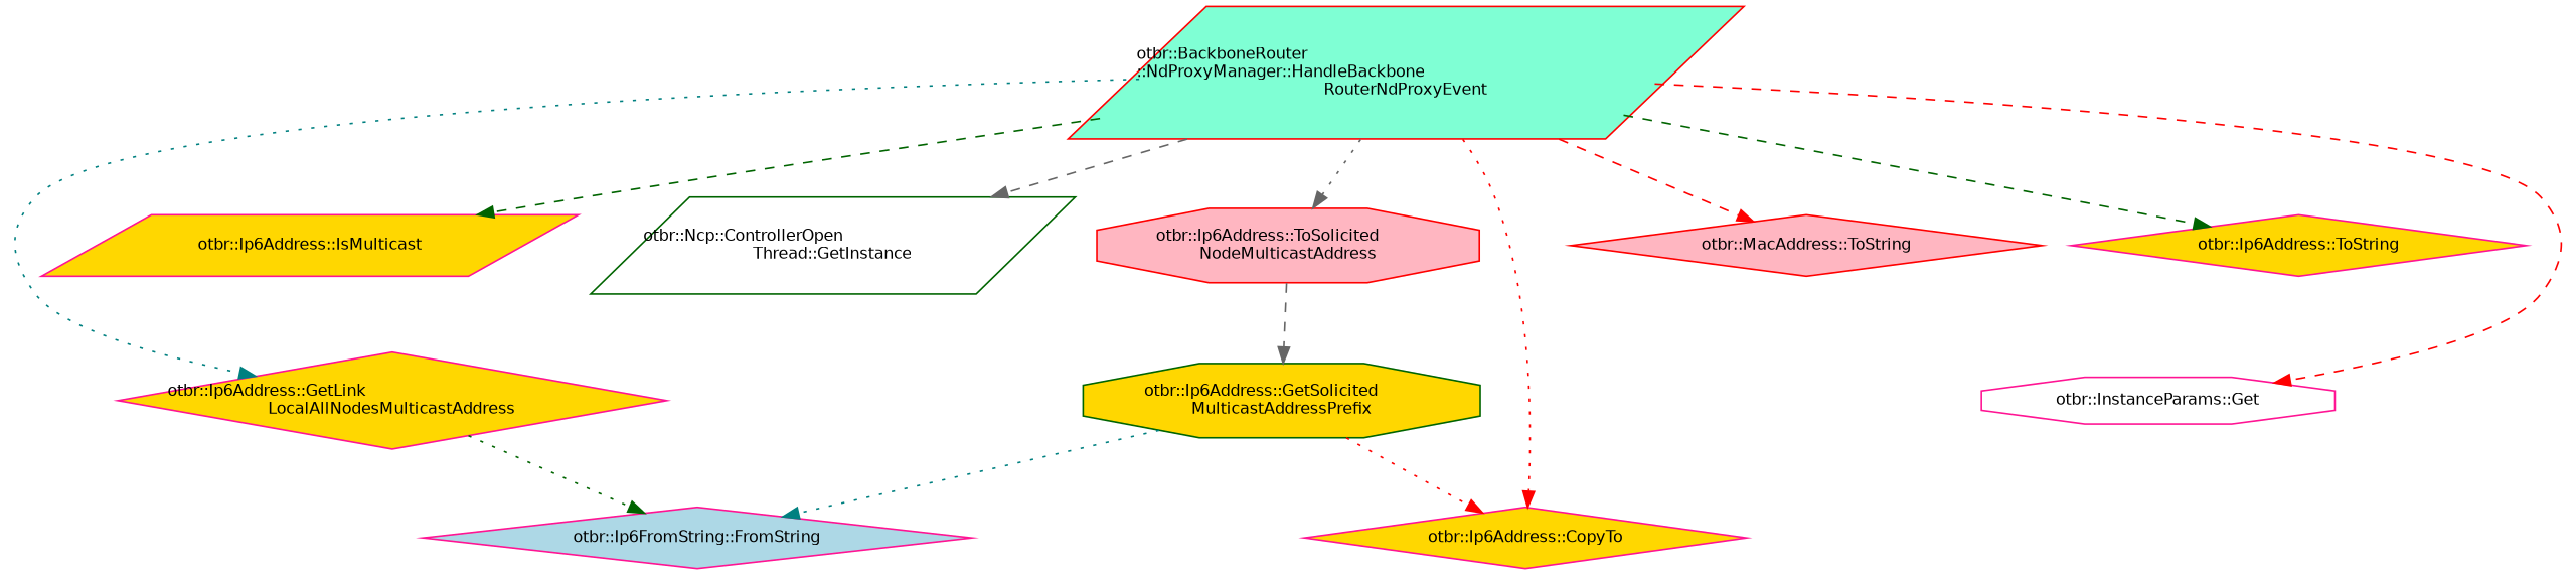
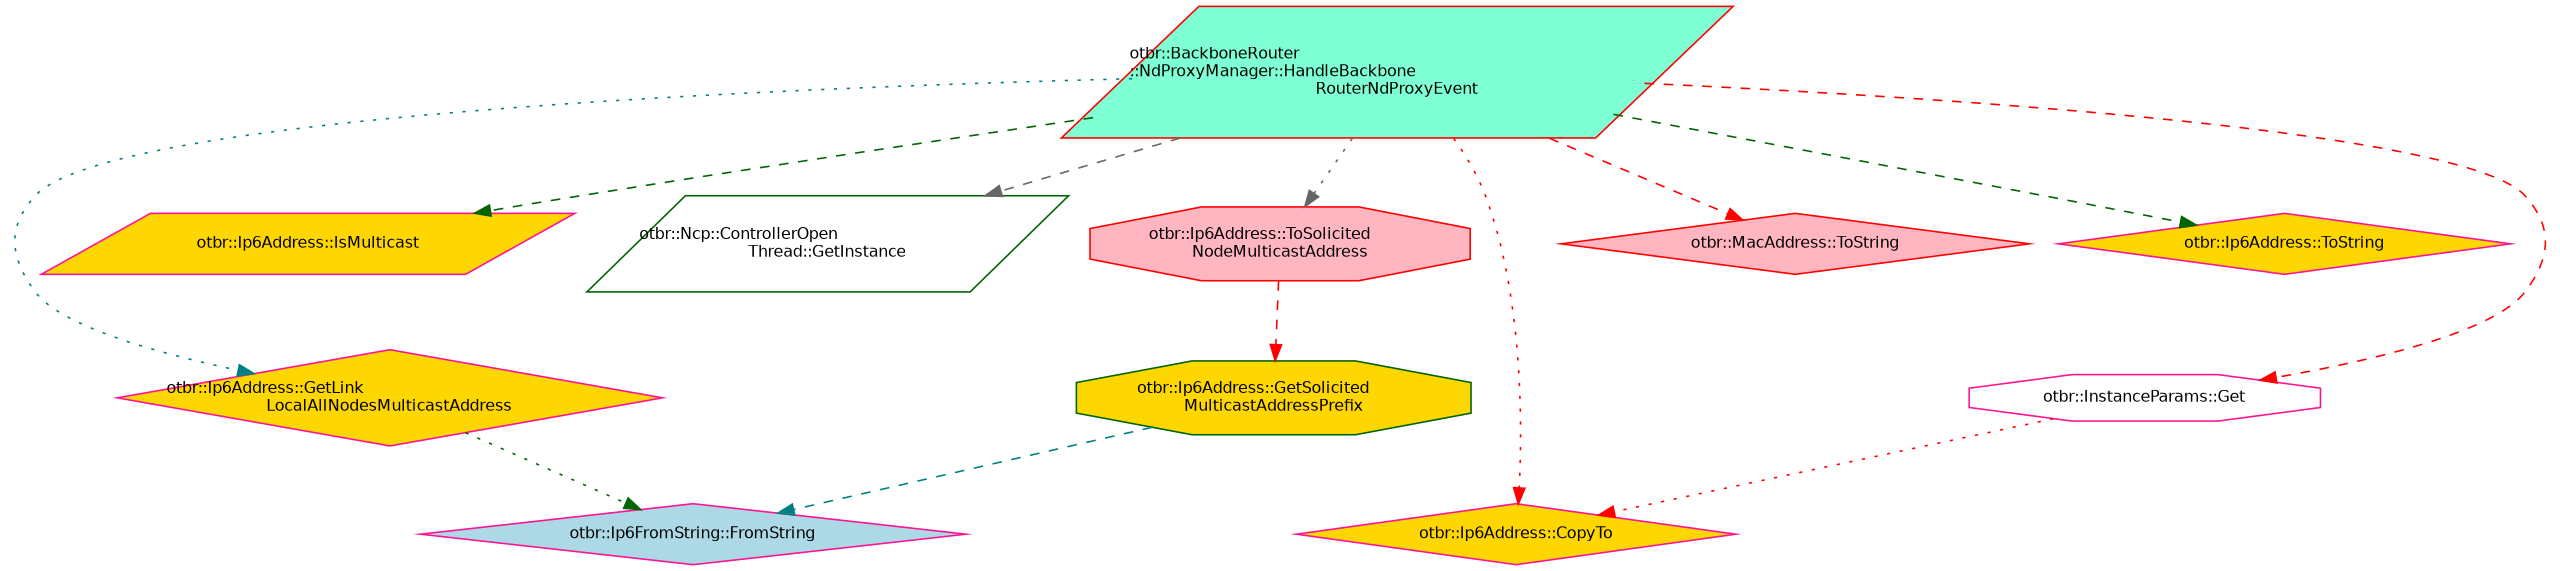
  digraph {
    rankdir=TB
    node [color=deeppink fillcolor=gold fontname=Helvetica fontsize=10 shape=diamond style=filled]
    edge [color=red fontname=Helvetica fontsize=10 labelfontname=Helvetica labelfontsize=10 style=dotted]
    n1 [color=red fillcolor=aquamarine fontcolor=black height=0.2 label="otbr::BackboneRouter\l::NdProxyManager::HandleBackbone\lRouterNdProxyEvent" shape=parallelogram width=0.4]
    n2 [height=0.2 label="otbr::Ip6Address::GetLink\lLocalAllNodesMulticastAddress" width=0.4]
    n3 [height=0.2 label="otbr::Ip6Address::IsMulticast" shape=parallelogram width=0.4]
    n4 [color=darkgreen fillcolor=white height=0.2 label="otbr::Ncp::ControllerOpen\lThread::GetInstance" shape=parallelogram width=0.4]
    n5 [height=0.2 label="otbr::Ip6Address::CopyTo" width=0.4]
    n6 [fillcolor=white height=0.2 label="otbr::InstanceParams::Get" shape=octagon width=0.4]
    n7 [color=red fillcolor=lightpink height=0.2 label="otbr::MacAddress::ToString" width=0.4]
    n8 [height=0.2 label="otbr::Ip6Address::ToString" width=0.4]
    n9 [color=red fillcolor=lightpink height=0.2 label="otbr::Ip6Address::ToSolicited\lNodeMulticastAddress" shape=octagon width=0.4]
    n10 [fillcolor=lightblue height=0.2 label="otbr::Ip6FromString::FromString" width=0.4]
    n11 [color=darkgreen height=0.2 label="otbr::Ip6Address::GetSolicited\lMulticastAddressPrefix" shape=octagon width=0.4]
    n1 -> n2 [color=teal]
    n1 -> n3 [color=darkgreen style=dashed]
    n1 -> n4 [color=gray40 style=dashed]
    n1 -> n5
    n1 -> n6 [style=dashed]
    n1 -> n7 [style=dashed]
    n1 -> n8 [color=darkgreen style=dashed]
    n1 -> n9 [color=gray40]
    n2 -> n10 [color=darkgreen]
-   n9 -> n11 [color=gray40 style=dashed]
-   n11 -> n5
-   n11 -> n10 [color=teal]
+   n9 -> n11 [style=dashed]
+   n6 -> n5
+   n11 -> n10 [color=teal style=dashed]
  }
